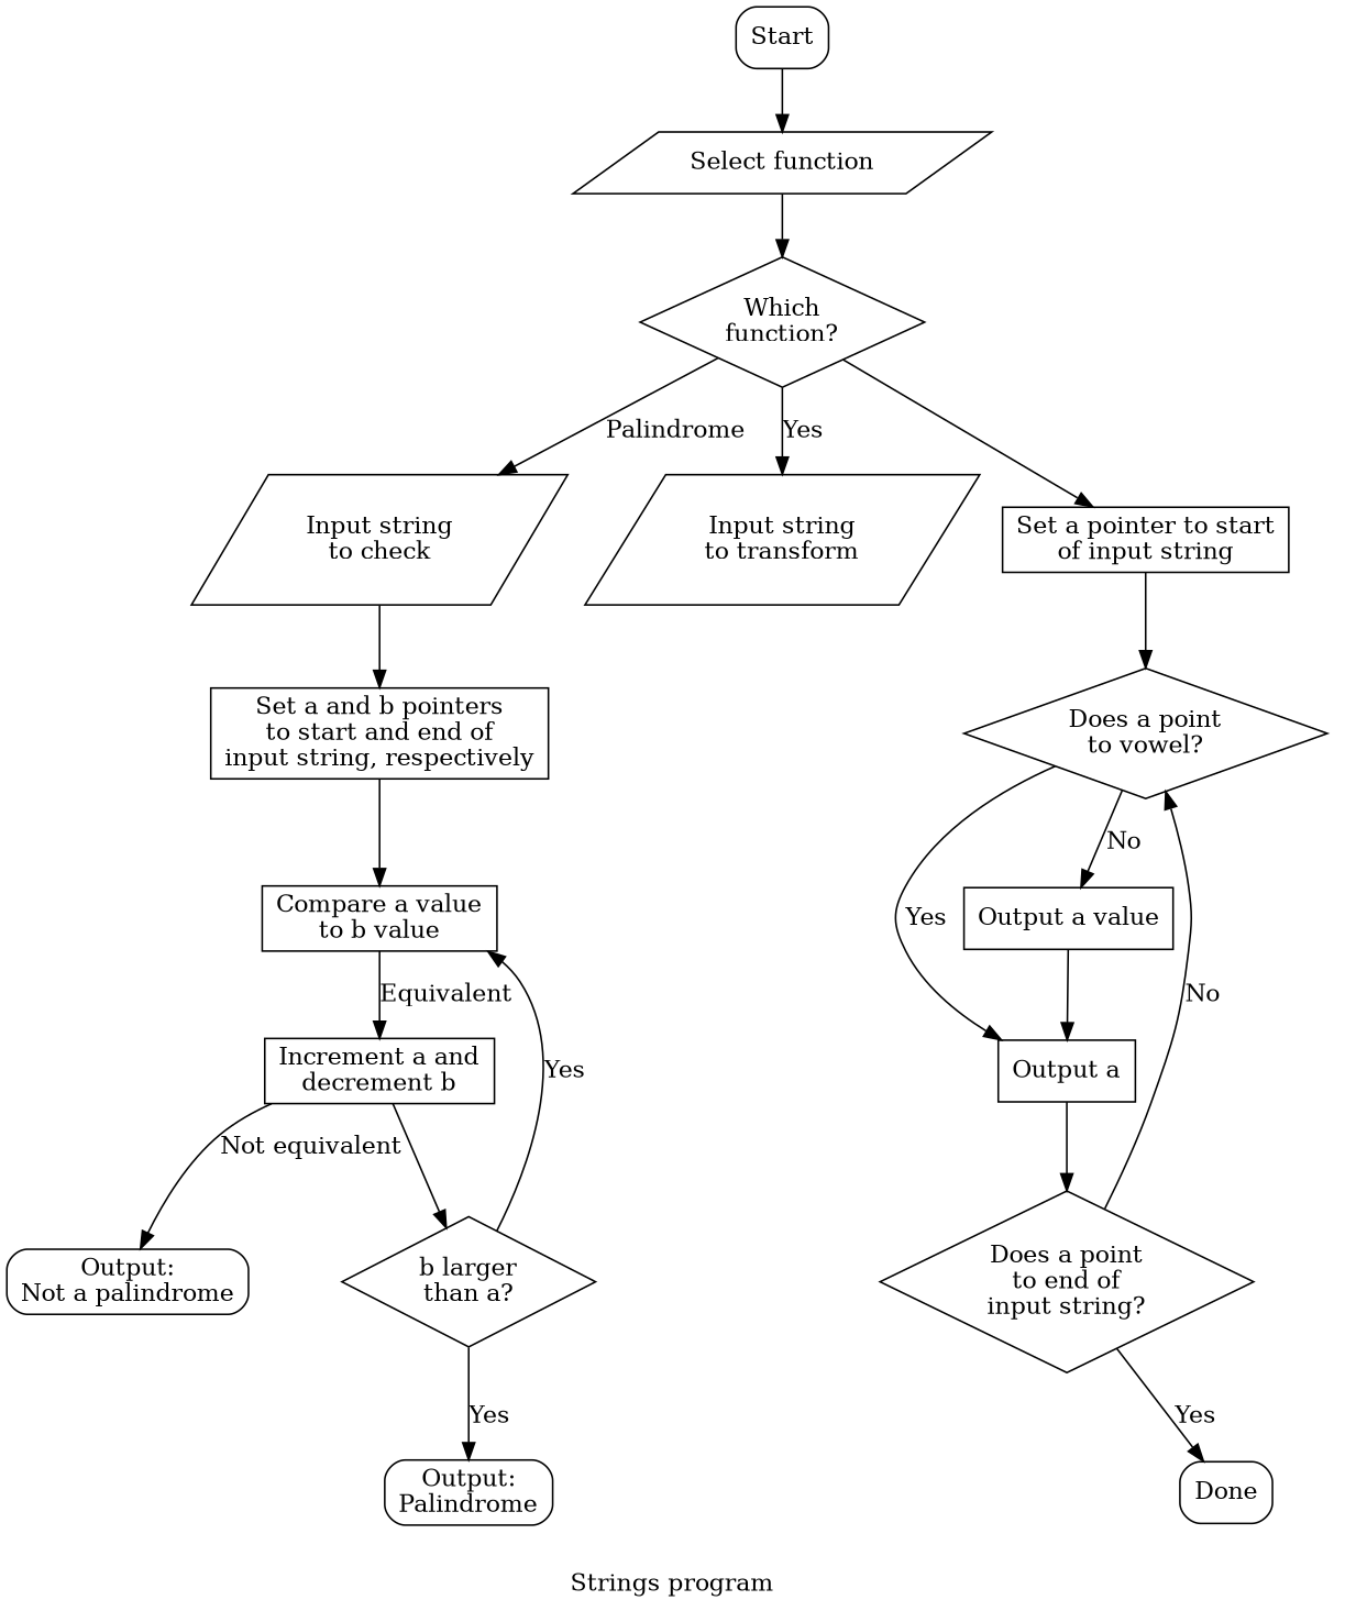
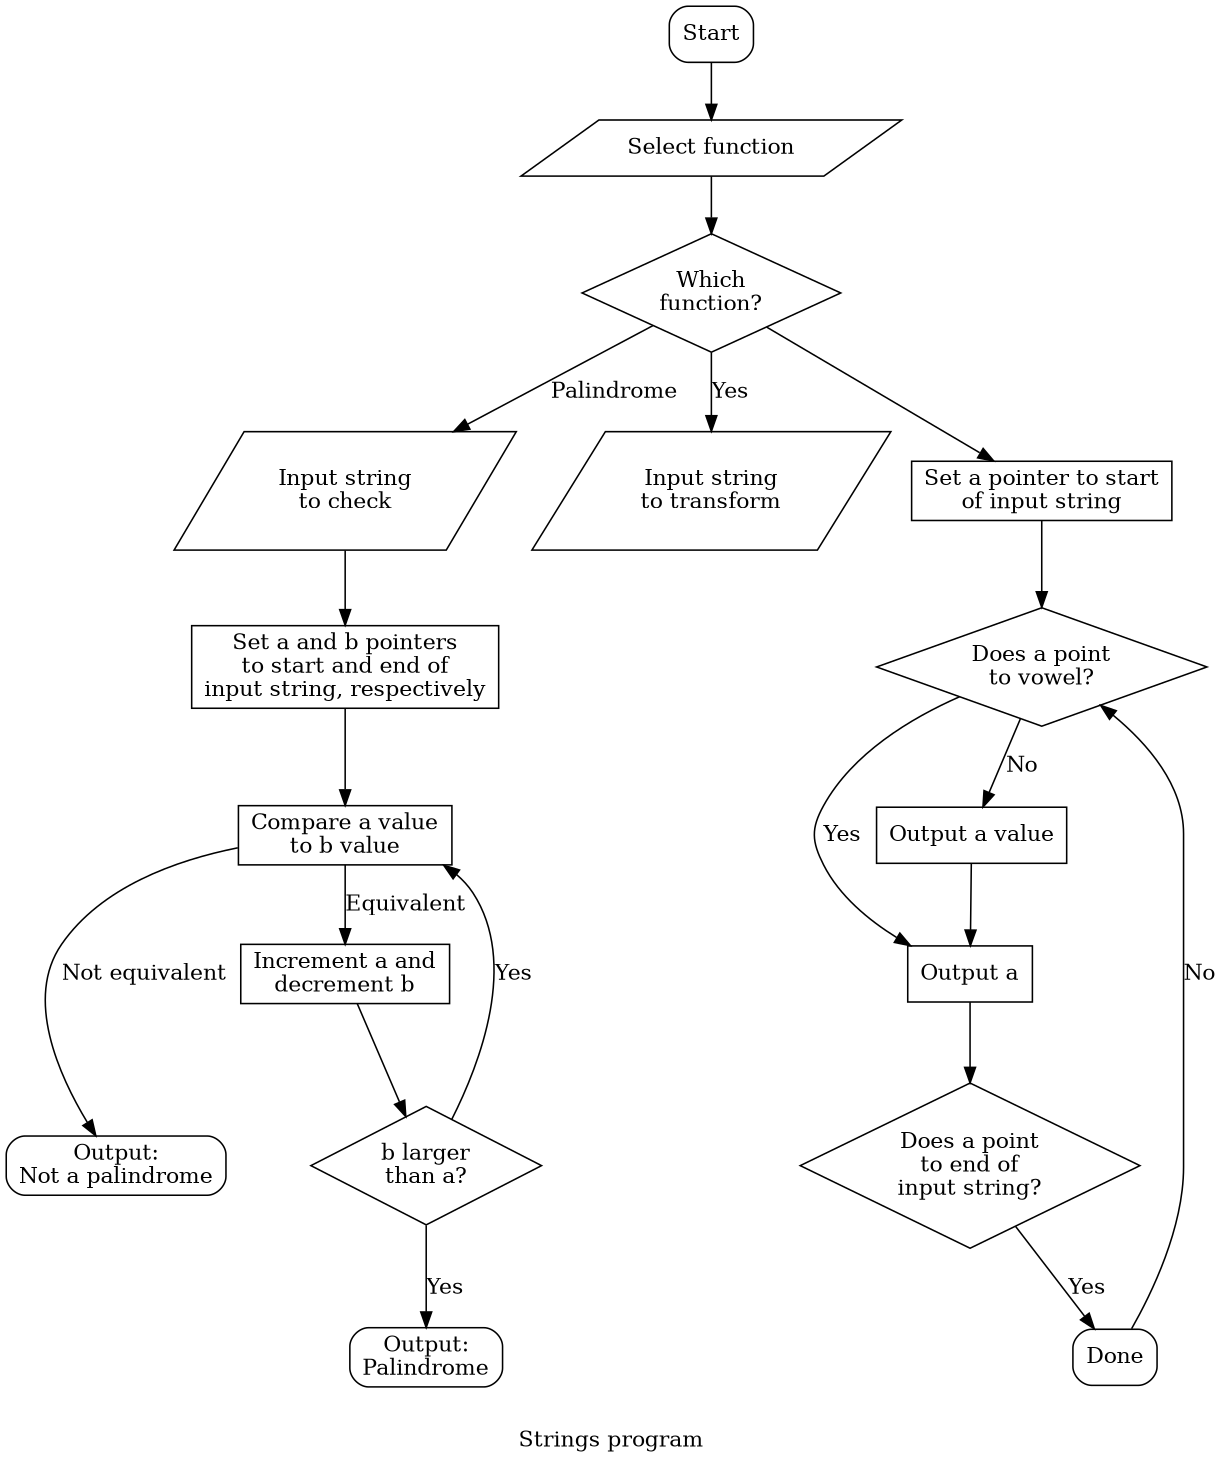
  digraph {
    label="Strings program"
    node [shape=box]
    n1 [label=Start style=rounded]
    n2 [label="Select function" shape=parallelogram]
    n3 [label="Which\nfunction?" shape=diamond]
    n4 [label="Input string\nto check" shape=parallelogram]
    n5 [label="Input string\nto transform" shape=parallelogram]
    n6 [label="Set a pointer to start\nof input string"]
    n7 [label="Set a and b pointers\nto start and end of\ninput string, respectively"]
    n8 [label="Compare a value\nto b value"]
    n9 [label="Does a point\nto vowel?" shape=diamond]
    n10 [label="Output:\nNot a palindrome" style=rounded]
    n11 [label="Increment a and\ndecrement b"]
    n12 [label="b larger\nthan a?" shape=diamond]
    n13 [label="Output:\nPalindrome" style=rounded]
    n14 [label="Output a"]
    n15 [label="Output a value"]
    n16 [label="Does a point\nto end of\ninput string?" shape=diamond]
    n17 [label=Done style=rounded]
    n1 -> n2
    n2 -> n3
    n3 -> n4 [label=Palindrome]
    n3 -> n5 [label=Yes]
    n3 -> n6
    n4 -> n7
    n6 -> n9
    n7 -> n8
-   n11 -> n10 [label="Not equivalent"]
+   n8 -> n10 [label="Not equivalent"]
    n8 -> n11 [label=Equivalent]
    n9 -> n14 [label=Yes]
    n9 -> n15 [label=No]
    n11 -> n12
    n12 -> n8 [label=Yes]
    n12 -> n13 [label=Yes]
    n14 -> n16
    n15 -> n14
-   n16 -> n9 [label=No]
+   n17 -> n9 [label=No]
    n16 -> n17 [label=Yes]
  }
